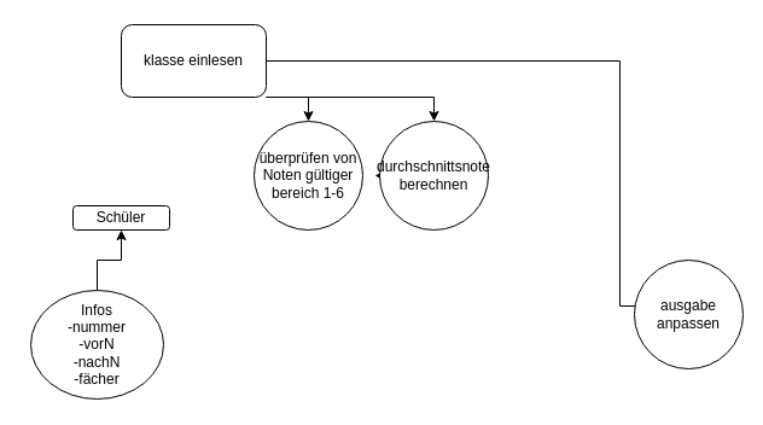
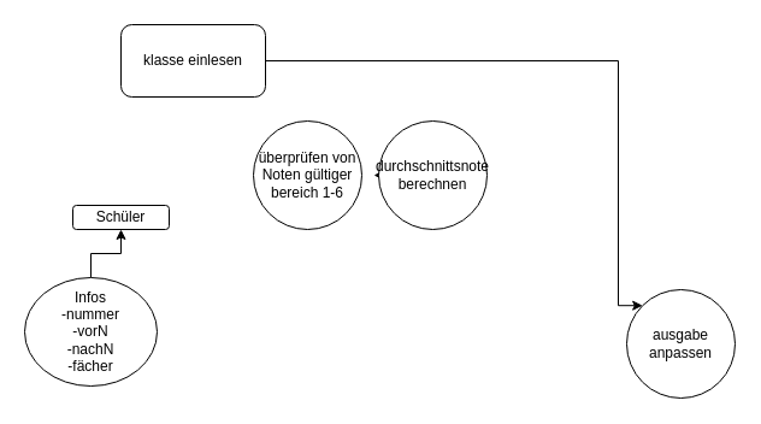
  <mxCell id="0" />
  <mxCell id="1" parent="0" />
  <mxCell id="2" value="Schüler" style="rounded=1;whiteSpace=wrap;html=1;" parent="1" vertex="1"><mxGeometry x="60" y="170" width="80" height="20" as="geometry" /></mxCell>
  <mxCell id="3" style="edgeStyle=orthogonalEdgeStyle;rounded=0;orthogonalLoop=1;jettySize=auto;html=1;exitX=0.5;exitY=1;exitDx=0;exitDy=0;" parent="1" source="2" target="2" edge="1"><mxGeometry relative="1" as="geometry" /></mxCell>
  <mxCell id="4" style="edgeStyle=orthogonalEdgeStyle;rounded=0;orthogonalLoop=1;jettySize=auto;html=1;exitX=0.5;exitY=0;exitDx=0;exitDy=0;entryX=0.5;entryY=1;entryDx=0;entryDy=0;" parent="1" source="5" target="2" edge="1"><mxGeometry relative="1" as="geometry" /></mxCell>
- <mxCell id="5" value="Infos&lt;br&gt;-nummer&lt;br&gt;-vorN&lt;br&gt;-nachN&lt;br&gt;-fächer" style="ellipse;whiteSpace=wrap;html=1;" parent="1" vertex="1"><mxGeometry x="25" y="240" width="110" height="90" as="geometry" /></mxCell>
- <mxCell id="6" style="edgeStyle=orthogonalEdgeStyle;rounded=0;orthogonalLoop=1;jettySize=auto;html=1;exitX=1;exitY=1;exitDx=0;exitDy=0;entryX=0.5;entryY=0;entryDx=0;entryDy=0;" parent="1" source="9" target="10" edge="1"><mxGeometry relative="1" as="geometry"><Array as="points"><mxPoint x="255" y="80" /></Array></mxGeometry></mxCell>
- <mxCell id="7" style="edgeStyle=orthogonalEdgeStyle;rounded=0;orthogonalLoop=1;jettySize=auto;html=1;exitX=1;exitY=1;exitDx=0;exitDy=0;entryX=0.5;entryY=0;entryDx=0;entryDy=0;" parent="1" source="9" target="12" edge="1"><mxGeometry relative="1" as="geometry"><Array as="points"><mxPoint x="359" y="80" /></Array></mxGeometry></mxCell>
+ <mxCell id="5" value="Infos&lt;br&gt;-nummer&lt;br&gt;-vorN&lt;br&gt;-nachN&lt;br&gt;-fächer" style="ellipse;whiteSpace=wrap;html=1;" parent="1" vertex="1"><mxGeometry x="20" y="230" width="110" height="90" as="geometry" /></mxCell>
  <mxCell id="8" style="edgeStyle=orthogonalEdgeStyle;rounded=0;orthogonalLoop=1;jettySize=auto;html=1;exitX=1;exitY=0.5;exitDx=0;exitDy=0;entryX=0;entryY=0;entryDx=0;entryDy=0;" parent="1" source="9" target="13" edge="1"><mxGeometry relative="1" as="geometry"><Array as="points"><mxPoint x="513" y="50" /><mxPoint x="513" y="253" /></Array></mxGeometry></mxCell>
  <mxCell id="9" value="klasse einlesen" style="rounded=1;whiteSpace=wrap;html=1;" parent="1" vertex="1"><mxGeometry x="100" y="20" width="120" height="60" as="geometry" /></mxCell>
  <mxCell id="10" value="überprüfen von Noten gültiger bereich 1-6" style="ellipse;whiteSpace=wrap;html=1;" parent="1" vertex="1"><mxGeometry x="210" y="100" width="90" height="90" as="geometry" /></mxCell>
  <mxCell id="11" style="edgeStyle=orthogonalEdgeStyle;rounded=0;orthogonalLoop=1;jettySize=auto;html=1;exitX=0;exitY=0.5;exitDx=0;exitDy=0;" parent="1" source="12" edge="1"><mxGeometry relative="1" as="geometry"><mxPoint x="310" y="144.69" as="targetPoint" /></mxGeometry></mxCell>
  <mxCell id="12" value="durchschnittsnote berechnen" style="ellipse;whiteSpace=wrap;html=1;" parent="1" vertex="1"><mxGeometry x="314" y="100" width="90" height="90" as="geometry" /></mxCell>
- <mxCell id="13" value="ausgabe anpassen" style="ellipse;whiteSpace=wrap;html=1;" parent="1" vertex="1"><mxGeometry x="525" y="215" width="90" height="90" as="geometry" /></mxCell>
+ <mxCell id="13" value="ausgabe anpassen" style="ellipse;whiteSpace=wrap;html=1;" parent="1" vertex="1"><mxGeometry x="520" y="240" width="90" height="90" as="geometry" /></mxCell>
